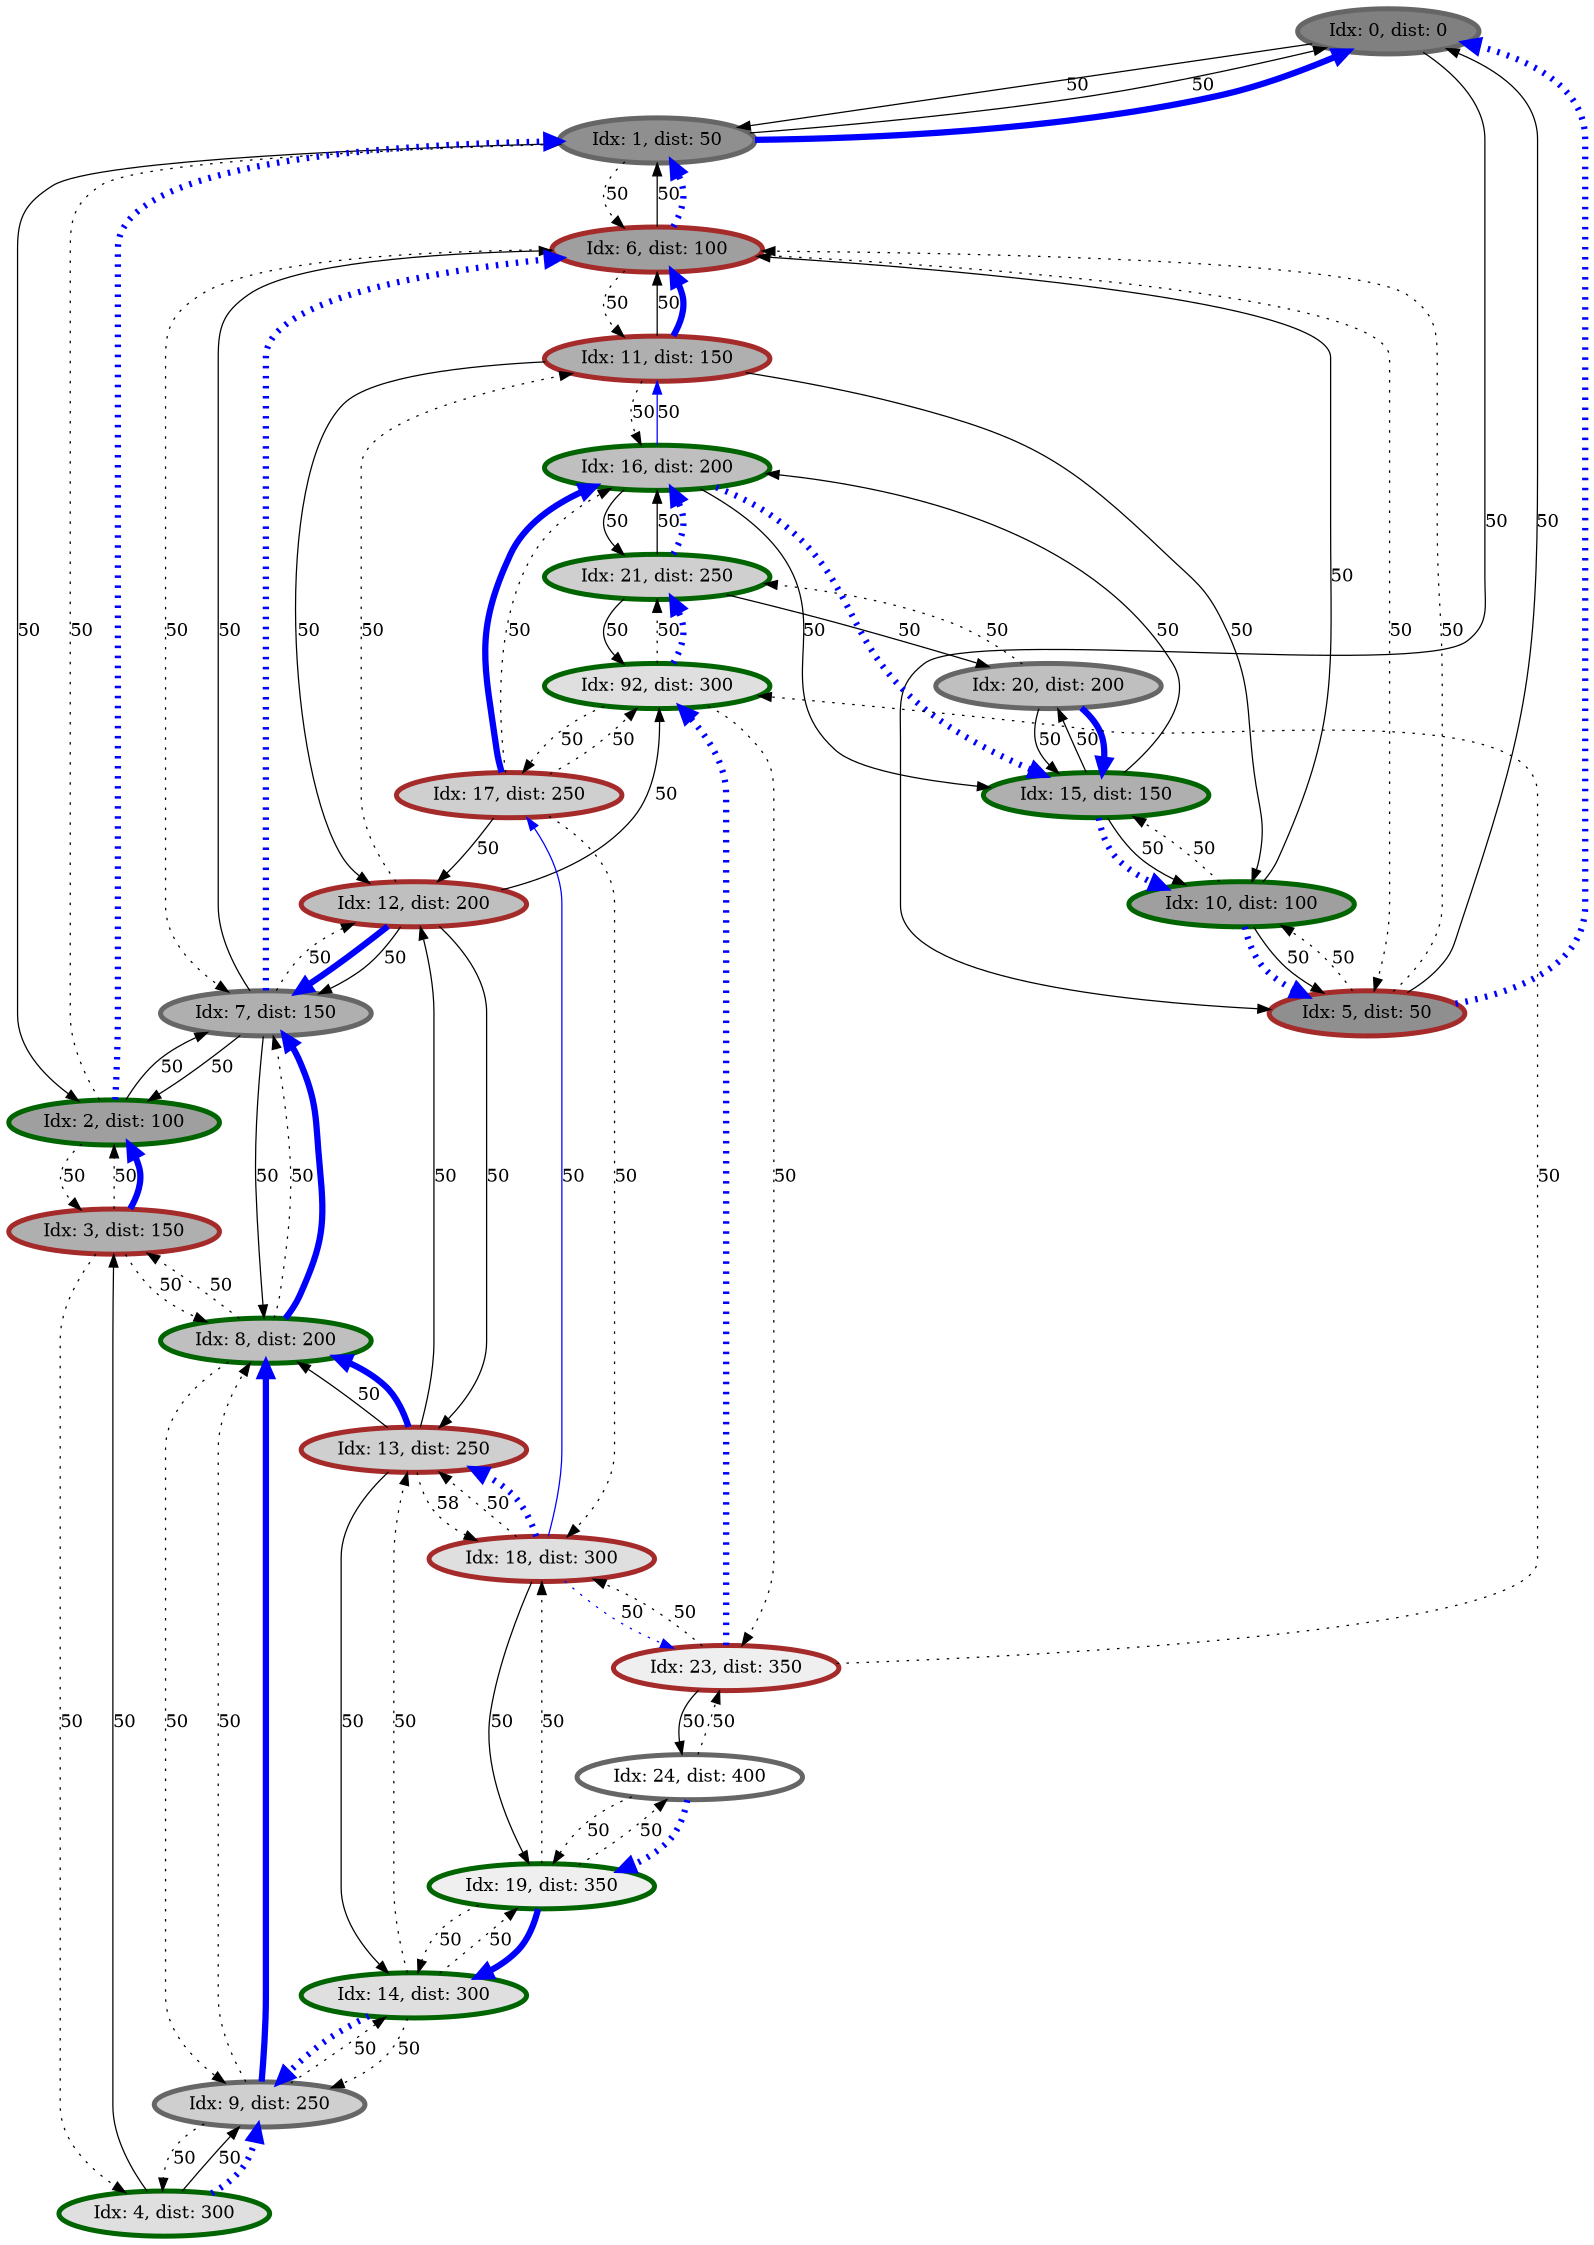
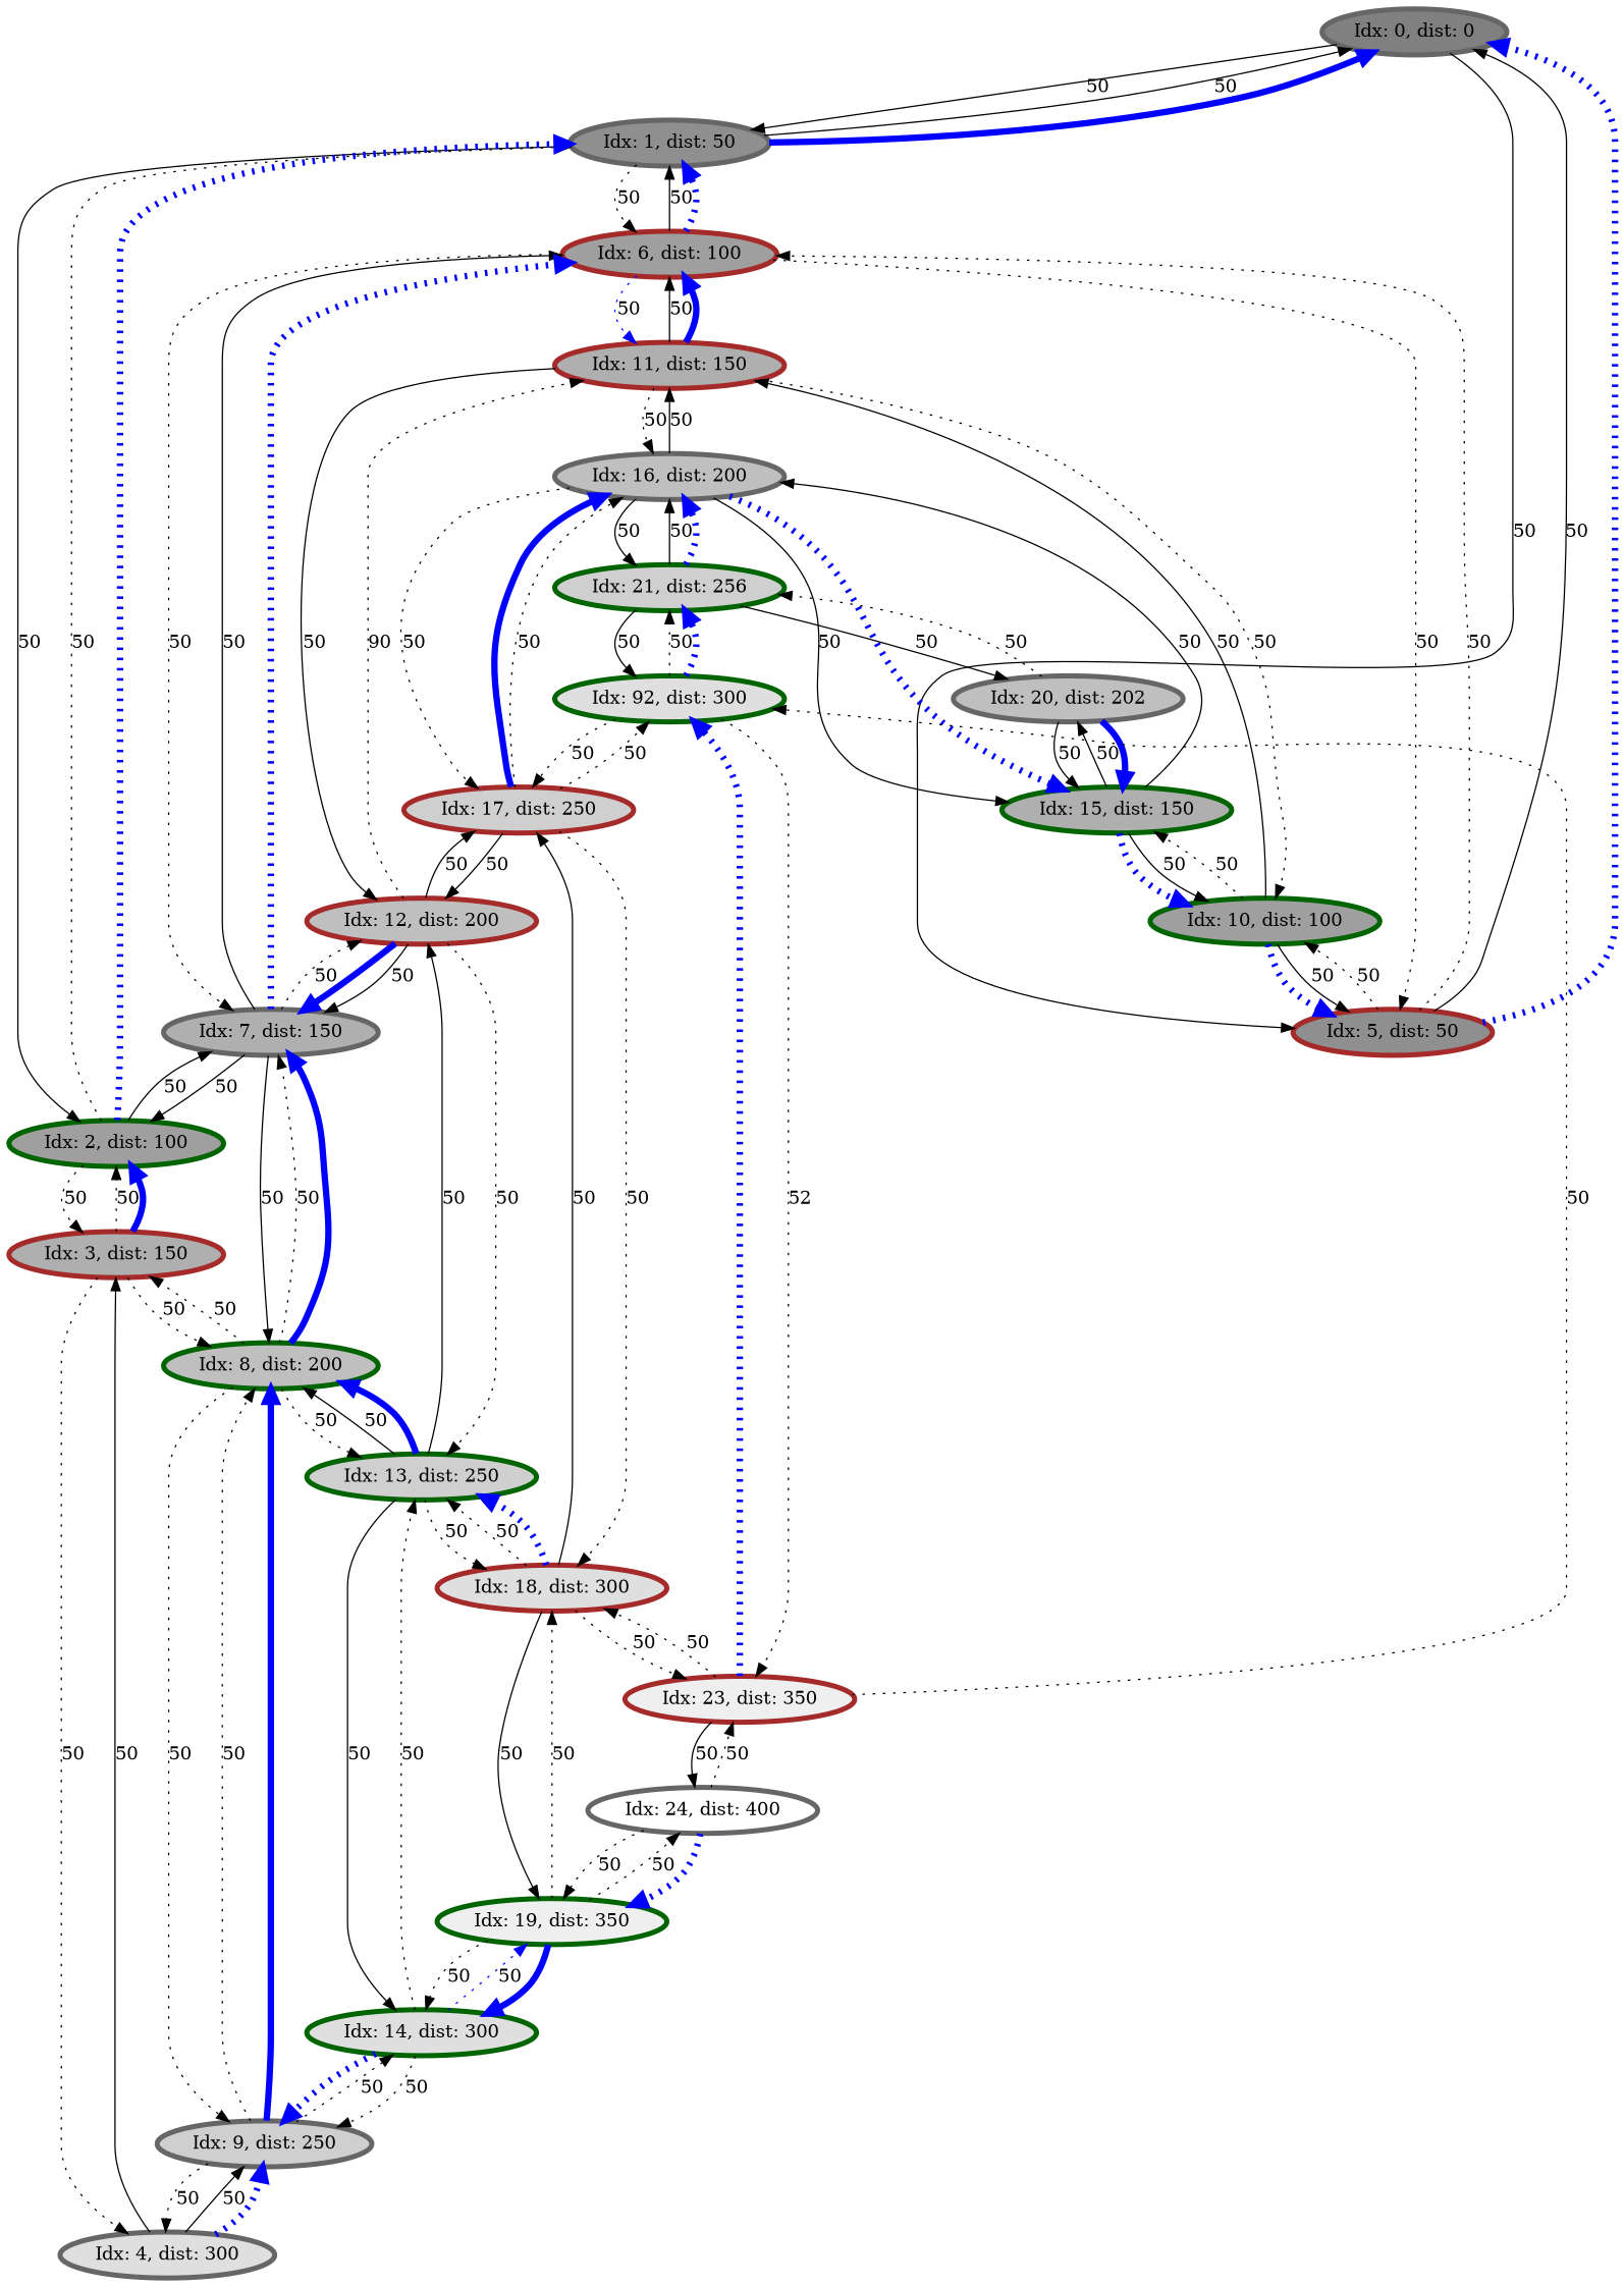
  digraph {
    rankdir=TB
    node [color=brown fillcolor="0.0 0.0 0.6875" penwidth=4 shape=oval style=filled]
    edge [style=dotted]
    n1 [color=gray40 fillcolor="0.0 0.0 0.5" label="Idx: 0, dist: 0"]
    n2 [color=gray40 fillcolor="0.0 0.0 0.5625" label="Idx: 1, dist: 50"]
    n3 [fillcolor="0.0 0.0 0.5625" label="Idx: 5, dist: 50"]
    n4 [color=darkgreen fillcolor="0.0 0.0 0.625" label="Idx: 2, dist: 100"]
    n5 [fillcolor="0.0 0.0 0.625" label="Idx: 6, dist: 100"]
    n6 [color=darkgreen fillcolor="0.0 0.0 0.625" label="Idx: 10, dist: 100"]
    n7 [label="Idx: 3, dist: 150"]
    n8 [color=gray40 label="Idx: 7, dist: 150"]
    n9 [label="Idx: 11, dist: 150"]
    n10 [color=darkgreen label="Idx: 15, dist: 150"]
-   n11 [color=darkgreen fillcolor="0.0 0.0 0.875" label="Idx: 4, dist: 300"]
+   n11 [color=gray40 fillcolor="0.0 0.0 0.875" label="Idx: 4, dist: 300"]
    n12 [color=darkgreen fillcolor="0.0 0.0 0.75" label="Idx: 8, dist: 200"]
    n13 [fillcolor="0.0 0.0 0.75" label="Idx: 12, dist: 200"]
-   n14 [color=darkgreen fillcolor="0.0 0.0 0.75" label="Idx: 16, dist: 200"]
+   n14 [color=gray40 fillcolor="0.0 0.0 0.75" label="Idx: 16, dist: 200"]
    n15 [color=gray40 fillcolor="0.0 0.0 0.8125" label="Idx: 9, dist: 250"]
-   n16 [fillcolor="0.0 0.0 0.8125" label="Idx: 13, dist: 250"]
+   n16 [color=darkgreen fillcolor="0.0 0.0 0.8125" label="Idx: 13, dist: 250"]
    n17 [fillcolor="0.0 0.0 0.8125" label="Idx: 17, dist: 250"]
    n18 [color=darkgreen fillcolor="0.0 0.0 0.875" label="Idx: 14, dist: 300"]
    n19 [fillcolor="0.0 0.0 0.875" label="Idx: 18, dist: 300"]
    n20 [color=darkgreen fillcolor="0.0 0.0 0.9375" label="Idx: 19, dist: 350"]
-   n21 [color=gray40 fillcolor="0.0 0.0 0.75" label="Idx: 20, dist: 200"]
-   n22 [color=darkgreen fillcolor="0.0 0.0 0.8125" label="Idx: 21, dist: 250"]
+   n21 [color=gray40 fillcolor="0.0 0.0 0.75" label="Idx: 20, dist: 202"]
+   n22 [color=darkgreen fillcolor="0.0 0.0 0.8125" label="Idx: 21, dist: 256"]
    n23 [color=darkgreen fillcolor="0.0 0.0 0.875" label="Idx: 92, dist: 300"]
    n24 [fillcolor="0.0 0.0 0.9375" label="Idx: 23, dist: 350"]
    n25 [color=gray40 fillcolor="0.0 0.0 1" label="Idx: 24, dist: 400"]
    n1 -> n2 [label=50 style=solid]
    n1 -> n3 [label=50 style=solid]
    n2 -> n1 [label=50 style=solid]
    n2 -> n1 [color=blue penwidth=5 style=solid]
    n2 -> n4 [label=50 style=solid]
    n2 -> n5 [label=50]
    n3 -> n1 [label=50 style=solid]
    n3 -> n1 [color=blue penwidth=5]
    n3 -> n5 [label=50]
    n3 -> n6 [label=50]
    n4 -> n2 [label=50]
    n4 -> n2 [color=blue penwidth=5]
    n4 -> n7 [label=50]
    n4 -> n8 [label=50 style=solid]
    n5 -> n2 [label=50 style=solid]
    n5 -> n2 [color=blue penwidth=5]
    n5 -> n3 [label=50]
    n5 -> n8 [label=50]
-   n5 -> n9 [label=50]
+   n5 -> n9 [label=50 color=blue]
    n6 -> n3 [label=50 style=solid]
    n6 -> n3 [color=blue penwidth=5]
-   n6 -> n5 [label=50 style=solid]
+   n6 -> n9 [label=50 style=solid]
    n6 -> n10 [label=50]
    n7 -> n4 [label=50]
    n7 -> n4 [color=blue penwidth=5 style=solid]
    n7 -> n11 [label=50]
    n7 -> n12 [label=50]
    n8 -> n4 [label=50 style=solid]
    n8 -> n5 [label=50 style=solid]
    n8 -> n5 [color=blue penwidth=5]
    n8 -> n12 [label=50 style=solid]
    n8 -> n13 [label=50]
    n9 -> n5 [label=50 style=solid]
    n9 -> n5 [color=blue penwidth=5 style=solid]
-   n9 -> n6 [label=50 style=solid]
+   n9 -> n6 [label=50]
    n9 -> n13 [label=50 style=solid]
    n9 -> n14 [label=50]
    n10 -> n6 [label=50 style=solid]
    n10 -> n6 [color=blue penwidth=5]
    n10 -> n14 [label=50 style=solid]
    n10 -> n21 [label=50 style=solid]
    n11 -> n7 [label=50 style=solid]
    n11 -> n15 [label=50 style=solid]
    n11 -> n15 [color=blue penwidth=5]
    n12 -> n7 [label=50]
    n12 -> n8 [label=50]
    n12 -> n8 [color=blue penwidth=5 style=solid]
    n12 -> n15 [label=50]
+   n12 -> n16 [label=50]
    n13 -> n8 [label=50 style=solid]
    n13 -> n8 [color=blue penwidth=5 style=solid]
-   n13 -> n9 [label=50]
-   n13 -> n16 [label=50 style=solid]
-   n13 -> n23 [label=50 style=solid]
-   n14 -> n9 [label=50 style=solid color=blue]
+   n13 -> n9 [label=90]
+   n13 -> n16 [label=50]
+   n13 -> n17 [label=50 style=solid]
+   n14 -> n9 [label=50 style=solid]
    n14 -> n10 [label=50 style=solid]
    n14 -> n10 [color=blue penwidth=5]
+   n14 -> n17 [label=50]
    n14 -> n22 [label=50 style=solid]
    n15 -> n11 [label=50]
    n15 -> n12 [label=50]
    n15 -> n12 [color=blue penwidth=5 style=solid]
    n15 -> n18 [label=50]
    n16 -> n12 [label=50 style=solid]
    n16 -> n12 [color=blue penwidth=5 style=solid]
    n16 -> n13 [label=50 style=solid]
    n16 -> n18 [label=50 style=solid]
-   n16 -> n19 [label=58]
+   n16 -> n19 [label=50]
    n17 -> n13 [label=50 style=solid]
    n17 -> n14 [label=50]
    n17 -> n14 [color=blue penwidth=5 style=solid]
    n17 -> n19 [label=50]
    n17 -> n23 [label=50]
    n18 -> n15 [label=50]
    n18 -> n15 [color=blue penwidth=5]
    n18 -> n16 [label=50]
-   n18 -> n20 [label=50]
+   n18 -> n20 [label=50 color=blue]
    n19 -> n16 [label=50]
    n19 -> n16 [color=blue penwidth=5]
-   n19 -> n17 [label=50 style=solid color=blue]
+   n19 -> n17 [label=50 style=solid]
    n19 -> n20 [label=50 style=solid]
-   n19 -> n24 [label=50 color=blue]
+   n19 -> n24 [label=50]
    n20 -> n18 [label=50]
    n20 -> n18 [color=blue penwidth=5 style=solid]
    n20 -> n19 [label=50]
    n20 -> n25 [label=50]
    n21 -> n10 [label=50 style=solid]
    n21 -> n10 [color=blue penwidth=5 style=solid]
    n21 -> n22 [label=50]
    n22 -> n14 [label=50 style=solid]
    n22 -> n14 [color=blue penwidth=5]
    n22 -> n21 [label=50 style=solid]
    n22 -> n23 [label=50 style=solid]
    n23 -> n17 [label=50]
    n23 -> n22 [label=50]
    n23 -> n22 [color=blue penwidth=5]
-   n23 -> n24 [label=50]
+   n23 -> n24 [label=52]
    n24 -> n19 [label=50]
    n24 -> n23 [label=50]
    n24 -> n23 [color=blue penwidth=5]
    n24 -> n25 [label=50 style=solid]
    n25 -> n20 [label=50]
    n25 -> n20 [color=blue penwidth=5]
    n25 -> n24 [label=50]
  }
